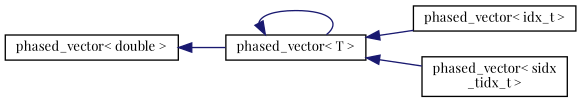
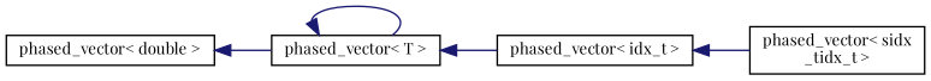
  digraph {
    fontname="Playfair Display"
    rankdir=LR
    node [color=black fillcolor=white fontname="Playfair Display" fontsize=10 shape=record style=filled]
    edge [color=midnightblue dir=back fontname="Playfair Display" fontsize=10 labelfontname=Helvetica labelfontsize=10 style=solid]
    n1 [height=0.2 label="phased_vector\< T \>" width=0.4]
    n2 [height=0.2 label="phased_vector\< idx_t \>" width=0.4]
    n3 [height=0.2 label="phased_vector\< sidx\l_tidx_t \>" width=0.4]
    n4 [height=0.2 label="phased_vector\< double \>" width=0.4]
    n1 -> n1
    n1 -> n2
-   n1 -> n3
+   n2 -> n3
    n4 -> n1
  }
